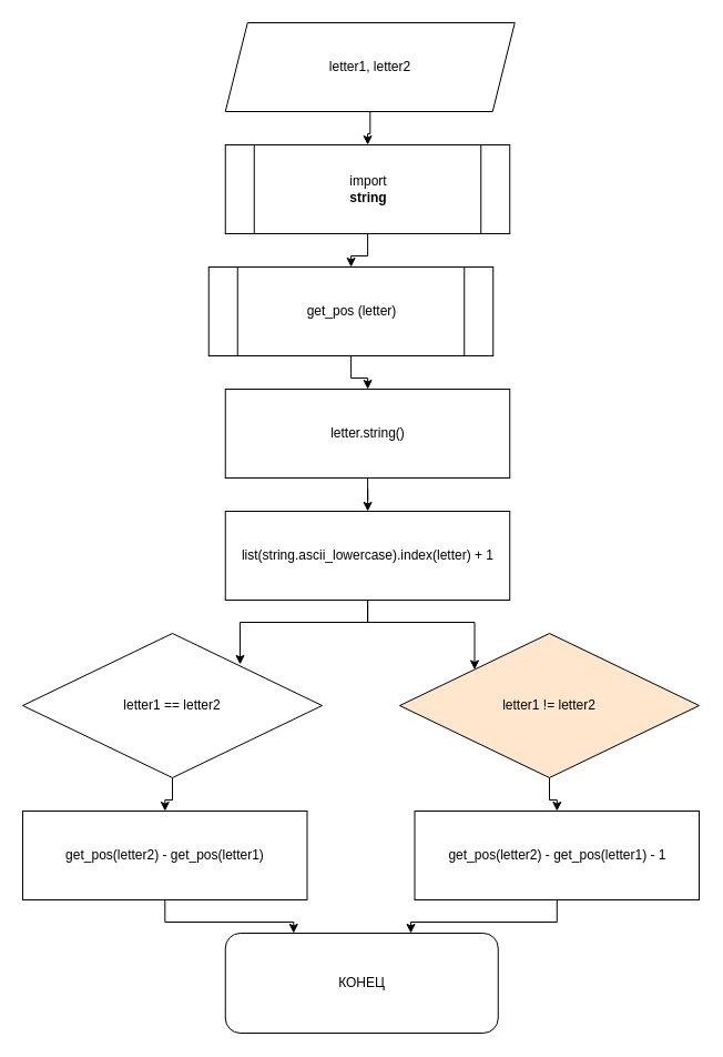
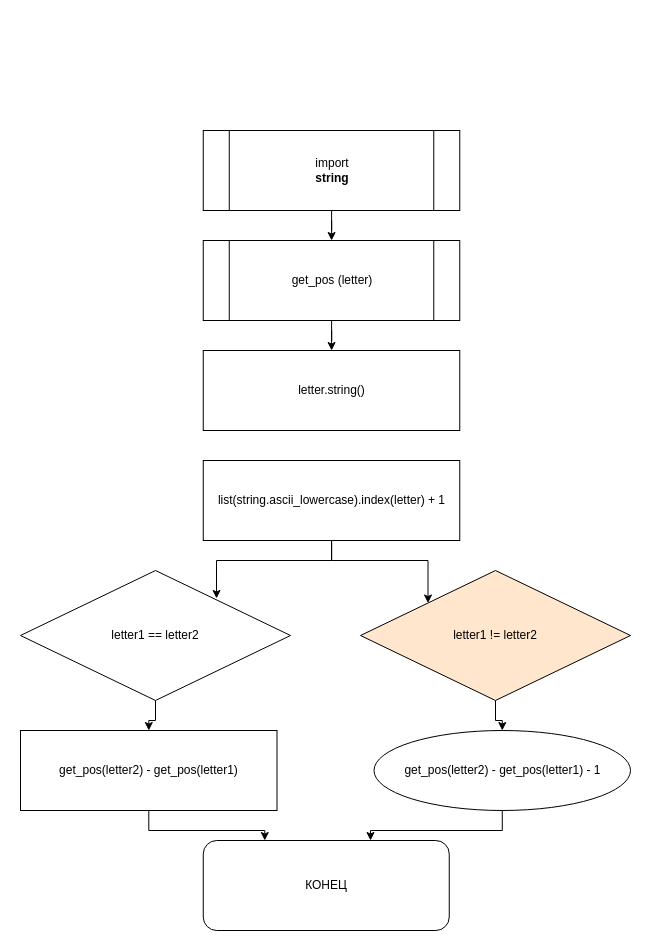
  <mxCell id="0" />
  <mxCell id="1" parent="0" />
- <mxCell id="2" value="" style="edgeStyle=orthogonalEdgeStyle;rounded=0;orthogonalLoop=1;jettySize=auto;html=1;" edge="1" parent="1" source="3" target="5"><mxGeometry relative="1" as="geometry" /></mxCell>
- <mxCell id="3" value="letter1, letter2" style="shape=parallelogram;perimeter=parallelogramPerimeter;whiteSpace=wrap;html=1;fixedSize=1;" vertex="1" parent="1"><mxGeometry x="202.75" y="20" width="261" height="80" as="geometry" /></mxCell>
  <mxCell id="4" value="" style="edgeStyle=orthogonalEdgeStyle;rounded=0;orthogonalLoop=1;jettySize=auto;html=1;" edge="1" parent="1" source="5" target="12"><mxGeometry relative="1" as="geometry" /></mxCell>
  <mxCell id="5" value="import&lt;br&gt;&lt;b&gt;string&lt;/b&gt;" style="shape=process;whiteSpace=wrap;html=1;backgroundOutline=1;" vertex="1" parent="1"><mxGeometry x="202.75" y="130" width="256.5" height="80" as="geometry" /></mxCell>
- <mxCell id="6" value="" style="edgeStyle=orthogonalEdgeStyle;rounded=0;orthogonalLoop=1;jettySize=auto;html=1;" edge="1" parent="1" source="7" target="10"><mxGeometry relative="1" as="geometry" /></mxCell>
  <mxCell id="7" value="letter.string()" style="rounded=0;whiteSpace=wrap;html=1;" vertex="1" parent="1"><mxGeometry x="202.75" y="350" width="256.5" height="80" as="geometry" /></mxCell>
  <mxCell id="8" style="edgeStyle=orthogonalEdgeStyle;rounded=0;orthogonalLoop=1;jettySize=auto;html=1;entryX=0.726;entryY=0.215;entryDx=0;entryDy=0;entryPerimeter=0;" edge="1" parent="1" source="10" target="14"><mxGeometry relative="1" as="geometry" /></mxCell>
  <mxCell id="9" style="edgeStyle=orthogonalEdgeStyle;rounded=0;orthogonalLoop=1;jettySize=auto;html=1;entryX=0;entryY=0;entryDx=0;entryDy=0;" edge="1" parent="1" source="10" target="16"><mxGeometry relative="1" as="geometry" /></mxCell>
  <mxCell id="10" value="list(string.ascii_lowercase).index(letter) + 1" style="rounded=0;whiteSpace=wrap;html=1;" vertex="1" parent="1"><mxGeometry x="202.75" y="460" width="256.5" height="80" as="geometry" /></mxCell>
  <mxCell id="11" value="" style="edgeStyle=orthogonalEdgeStyle;rounded=0;orthogonalLoop=1;jettySize=auto;html=1;" edge="1" parent="1" source="12" target="7"><mxGeometry relative="1" as="geometry" /></mxCell>
- <mxCell id="12" value="get_pos (letter)" style="shape=process;whiteSpace=wrap;html=1;backgroundOutline=1;" vertex="1" parent="1"><mxGeometry x="187.75" y="240" width="256.5" height="80" as="geometry" /></mxCell>
+ <mxCell id="12" value="get_pos (letter)" style="shape=process;whiteSpace=wrap;html=1;backgroundOutline=1;" vertex="1" parent="1"><mxGeometry x="202.75" y="240" width="256.5" height="80" as="geometry" /></mxCell>
  <mxCell id="13" value="" style="edgeStyle=orthogonalEdgeStyle;rounded=0;orthogonalLoop=1;jettySize=auto;html=1;" edge="1" parent="1" source="14" target="18"><mxGeometry relative="1" as="geometry" /></mxCell>
  <mxCell id="14" value="letter1 == letter2" style="rhombus;whiteSpace=wrap;html=1;" vertex="1" parent="1"><mxGeometry x="20" y="570" width="270" height="130" as="geometry" /></mxCell>
  <mxCell id="15" value="" style="edgeStyle=orthogonalEdgeStyle;rounded=0;orthogonalLoop=1;jettySize=auto;html=1;" edge="1" parent="1" source="16" target="20"><mxGeometry relative="1" as="geometry" /></mxCell>
  <mxCell id="16" value="letter1 != letter2" style="rhombus;whiteSpace=wrap;html=1;fillColor=#ffe6cc;" vertex="1" parent="1"><mxGeometry x="360" y="570" width="270" height="130" as="geometry" /></mxCell>
  <mxCell id="17" style="edgeStyle=orthogonalEdgeStyle;rounded=0;orthogonalLoop=1;jettySize=auto;html=1;entryX=0.25;entryY=0;entryDx=0;entryDy=0;" edge="1" parent="1" source="18" target="21"><mxGeometry relative="1" as="geometry" /></mxCell>
  <mxCell id="18" value="get_pos(letter2) - get_pos(letter1)" style="rounded=0;whiteSpace=wrap;html=1;" vertex="1" parent="1"><mxGeometry x="20" y="730" width="256.5" height="80" as="geometry" /></mxCell>
  <mxCell id="19" style="edgeStyle=orthogonalEdgeStyle;rounded=0;orthogonalLoop=1;jettySize=auto;html=1;entryX=0.68;entryY=0;entryDx=0;entryDy=0;entryPerimeter=0;" edge="1" parent="1" source="20" target="21"><mxGeometry relative="1" as="geometry" /></mxCell>
- <mxCell id="20" value="get_pos(letter2) - get_pos(letter1) - 1" style="rounded=0;whiteSpace=wrap;html=1;" vertex="1" parent="1"><mxGeometry x="373.5" y="730" width="256.5" height="80" as="geometry" /></mxCell>
+ <mxCell id="20" value="get_pos(letter2) - get_pos(letter1) - 1" style="ellipse;whiteSpace=wrap;html=1;" vertex="1" parent="1"><mxGeometry x="373.5" y="730" width="256.5" height="80" as="geometry" /></mxCell>
  <mxCell id="21" value="КОНЕЦ" style="rounded=1;whiteSpace=wrap;html=1;" vertex="1" parent="1"><mxGeometry x="202.75" y="840" width="246" height="90" as="geometry" /></mxCell>
